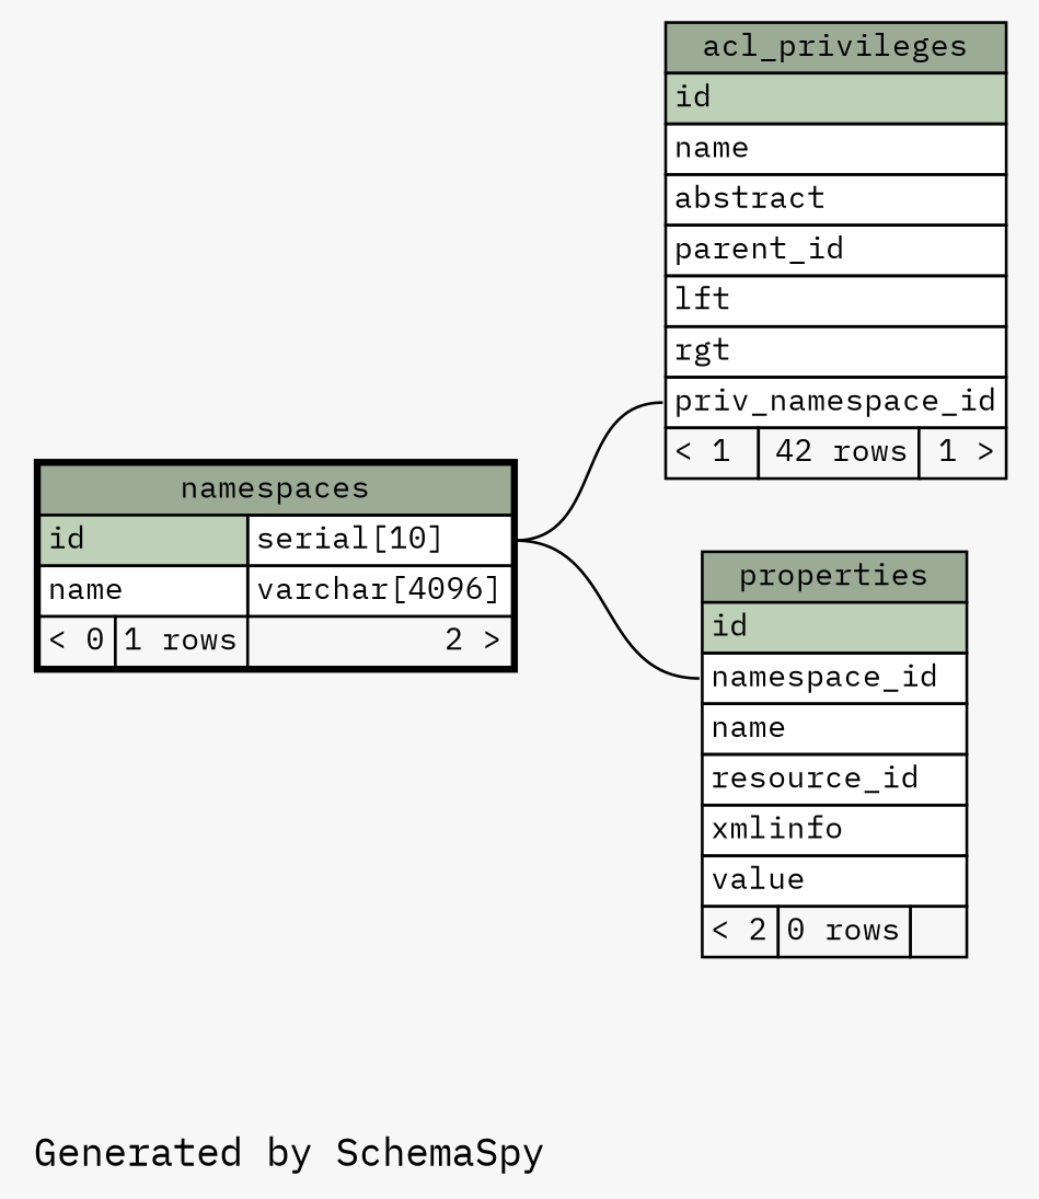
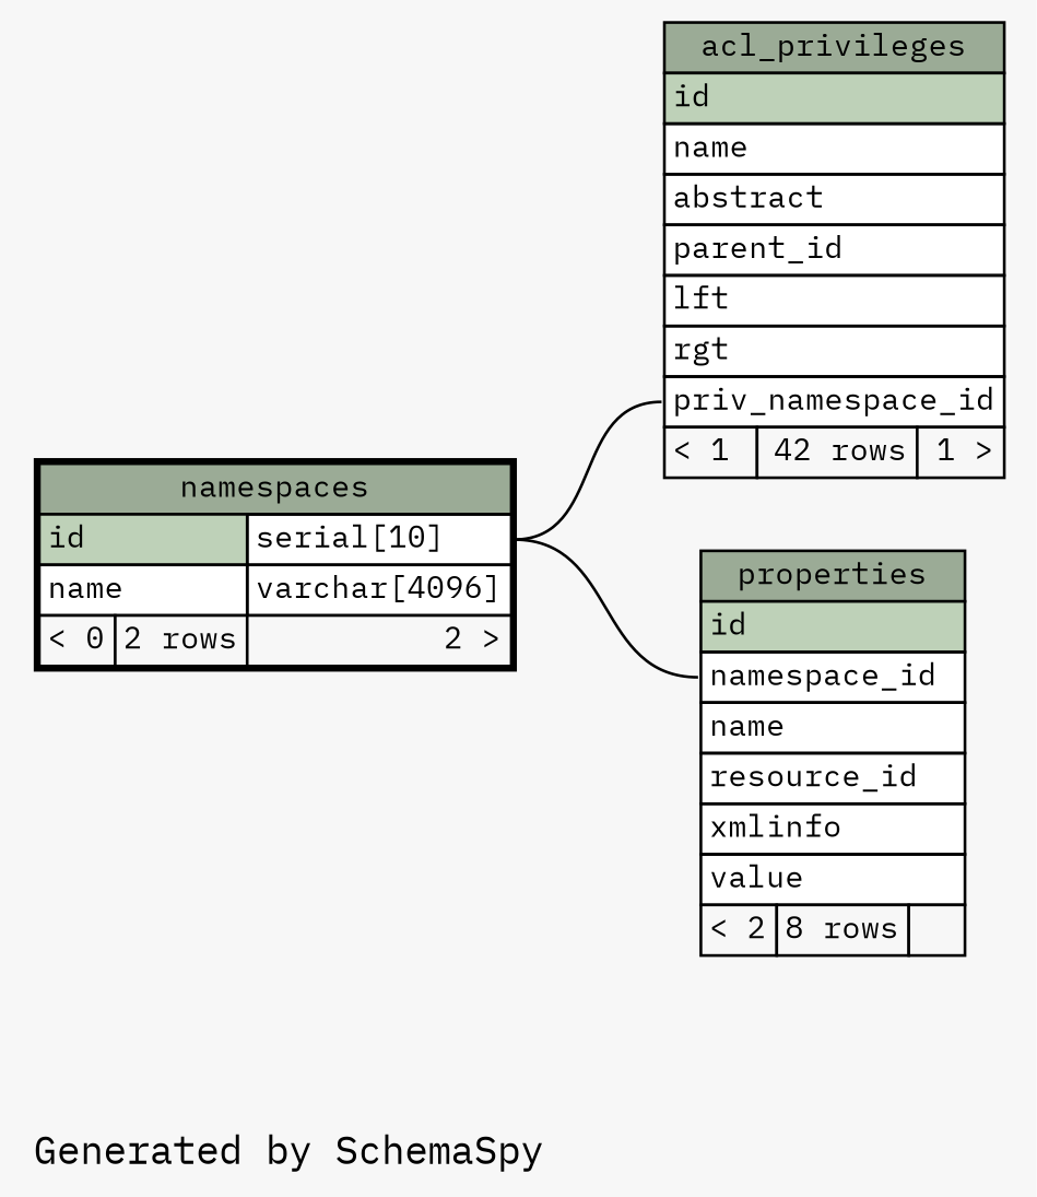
  digraph {
    bgcolor="#f7f7f7"
    fontname="IBM Plex Mono"
    label="\nGenerated by SchemaSpy"
    labeljust=l
    rankdir=RL
    node [fontname="IBM Plex Mono" fontsize=11 shape=plaintext]
    edge [arrowhead=none arrowsize=0.8 arrowtail=crowtee fontname="IBM Plex Mono" headport="id.type:e"]
    n1 [label=<     <TABLE BORDER="0" CELLBORDER="1" CELLSPACING="0" BGCOLOR="#ffffff">       <TR><TD PORT="acl_privileges.heading" COLSPAN="3" BGCOLOR="#9bab96" ALIGN="CENTER">acl_privileges</TD></TR>       <TR><TD PORT="id" COLSPAN="3" BGCOLOR="#bed1b8" ALIGN="LEFT">id</TD></TR>       <TR><TD PORT="name" COLSPAN="3" ALIGN="LEFT">name</TD></TR>       <TR><TD PORT="abstract" COLSPAN="3" ALIGN="LEFT">abstract</TD></TR>       <TR><TD PORT="parent_id" COLSPAN="3" ALIGN="LEFT">parent_id</TD></TR>       <TR><TD PORT="lft" COLSPAN="3" ALIGN="LEFT">lft</TD></TR>       <TR><TD PORT="rgt" COLSPAN="3" ALIGN="LEFT">rgt</TD></TR>       <TR><TD PORT="priv_namespace_id" COLSPAN="3" ALIGN="LEFT">priv_namespace_id</TD></TR>       <TR><TD ALIGN="LEFT" BGCOLOR="#f7f7f7">&lt; 1</TD><TD ALIGN="RIGHT" BGCOLOR="#f7f7f7">42 rows</TD><TD ALIGN="RIGHT" BGCOLOR="#f7f7f7">1 &gt;</TD></TR>     </TABLE>>]
-   n2 [label=<     <TABLE BORDER="2" CELLBORDER="1" CELLSPACING="0" BGCOLOR="#ffffff">       <TR><TD PORT="namespaces.heading" COLSPAN="3" BGCOLOR="#9bab96" ALIGN="CENTER">namespaces</TD></TR>       <TR><TD PORT="id" COLSPAN="2" BGCOLOR="#bed1b8" ALIGN="LEFT">id</TD><TD PORT="id.type" ALIGN="LEFT">serial[10]</TD></TR>       <TR><TD PORT="name" COLSPAN="2" ALIGN="LEFT">name</TD><TD PORT="name.type" ALIGN="LEFT">varchar[4096]</TD></TR>       <TR><TD ALIGN="LEFT" BGCOLOR="#f7f7f7">&lt; 0</TD><TD ALIGN="RIGHT" BGCOLOR="#f7f7f7">1 rows</TD><TD ALIGN="RIGHT" BGCOLOR="#f7f7f7">2 &gt;</TD></TR>     </TABLE>>]
-   n3 [label=<     <TABLE BORDER="0" CELLBORDER="1" CELLSPACING="0" BGCOLOR="#ffffff">       <TR><TD PORT="properties.heading" COLSPAN="3" BGCOLOR="#9bab96" ALIGN="CENTER">properties</TD></TR>       <TR><TD PORT="id" COLSPAN="3" BGCOLOR="#bed1b8" ALIGN="LEFT">id</TD></TR>       <TR><TD PORT="namespace_id" COLSPAN="3" ALIGN="LEFT">namespace_id</TD></TR>       <TR><TD PORT="name" COLSPAN="3" ALIGN="LEFT">name</TD></TR>       <TR><TD PORT="resource_id" COLSPAN="3" ALIGN="LEFT">resource_id</TD></TR>       <TR><TD PORT="xmlinfo" COLSPAN="3" ALIGN="LEFT">xmlinfo</TD></TR>       <TR><TD PORT="value" COLSPAN="3" ALIGN="LEFT">value</TD></TR>       <TR><TD ALIGN="LEFT" BGCOLOR="#f7f7f7">&lt; 2</TD><TD ALIGN="RIGHT" BGCOLOR="#f7f7f7">0 rows</TD><TD ALIGN="RIGHT" BGCOLOR="#f7f7f7">  </TD></TR>     </TABLE>>]
+   n2 [label=<     <TABLE BORDER="2" CELLBORDER="1" CELLSPACING="0" BGCOLOR="#ffffff">       <TR><TD PORT="namespaces.heading" COLSPAN="3" BGCOLOR="#9bab96" ALIGN="CENTER">namespaces</TD></TR>       <TR><TD PORT="id" COLSPAN="2" BGCOLOR="#bed1b8" ALIGN="LEFT">id</TD><TD PORT="id.type" ALIGN="LEFT">serial[10]</TD></TR>       <TR><TD PORT="name" COLSPAN="2" ALIGN="LEFT">name</TD><TD PORT="name.type" ALIGN="LEFT">varchar[4096]</TD></TR>       <TR><TD ALIGN="LEFT" BGCOLOR="#f7f7f7">&lt; 0</TD><TD ALIGN="RIGHT" BGCOLOR="#f7f7f7">2 rows</TD><TD ALIGN="RIGHT" BGCOLOR="#f7f7f7">2 &gt;</TD></TR>     </TABLE>>]
+   n3 [label=<     <TABLE BORDER="0" CELLBORDER="1" CELLSPACING="0" BGCOLOR="#ffffff">       <TR><TD PORT="properties.heading" COLSPAN="3" BGCOLOR="#9bab96" ALIGN="CENTER">properties</TD></TR>       <TR><TD PORT="id" COLSPAN="3" BGCOLOR="#bed1b8" ALIGN="LEFT">id</TD></TR>       <TR><TD PORT="namespace_id" COLSPAN="3" ALIGN="LEFT">namespace_id</TD></TR>       <TR><TD PORT="name" COLSPAN="3" ALIGN="LEFT">name</TD></TR>       <TR><TD PORT="resource_id" COLSPAN="3" ALIGN="LEFT">resource_id</TD></TR>       <TR><TD PORT="xmlinfo" COLSPAN="3" ALIGN="LEFT">xmlinfo</TD></TR>       <TR><TD PORT="value" COLSPAN="3" ALIGN="LEFT">value</TD></TR>       <TR><TD ALIGN="LEFT" BGCOLOR="#f7f7f7">&lt; 2</TD><TD ALIGN="RIGHT" BGCOLOR="#f7f7f7">8 rows</TD><TD ALIGN="RIGHT" BGCOLOR="#f7f7f7">  </TD></TR>     </TABLE>>]
    n1 -> n2 [tailport="priv_namespace_id:w"]
    n3 -> n2 [tailport="namespace_id:w"]
  }
